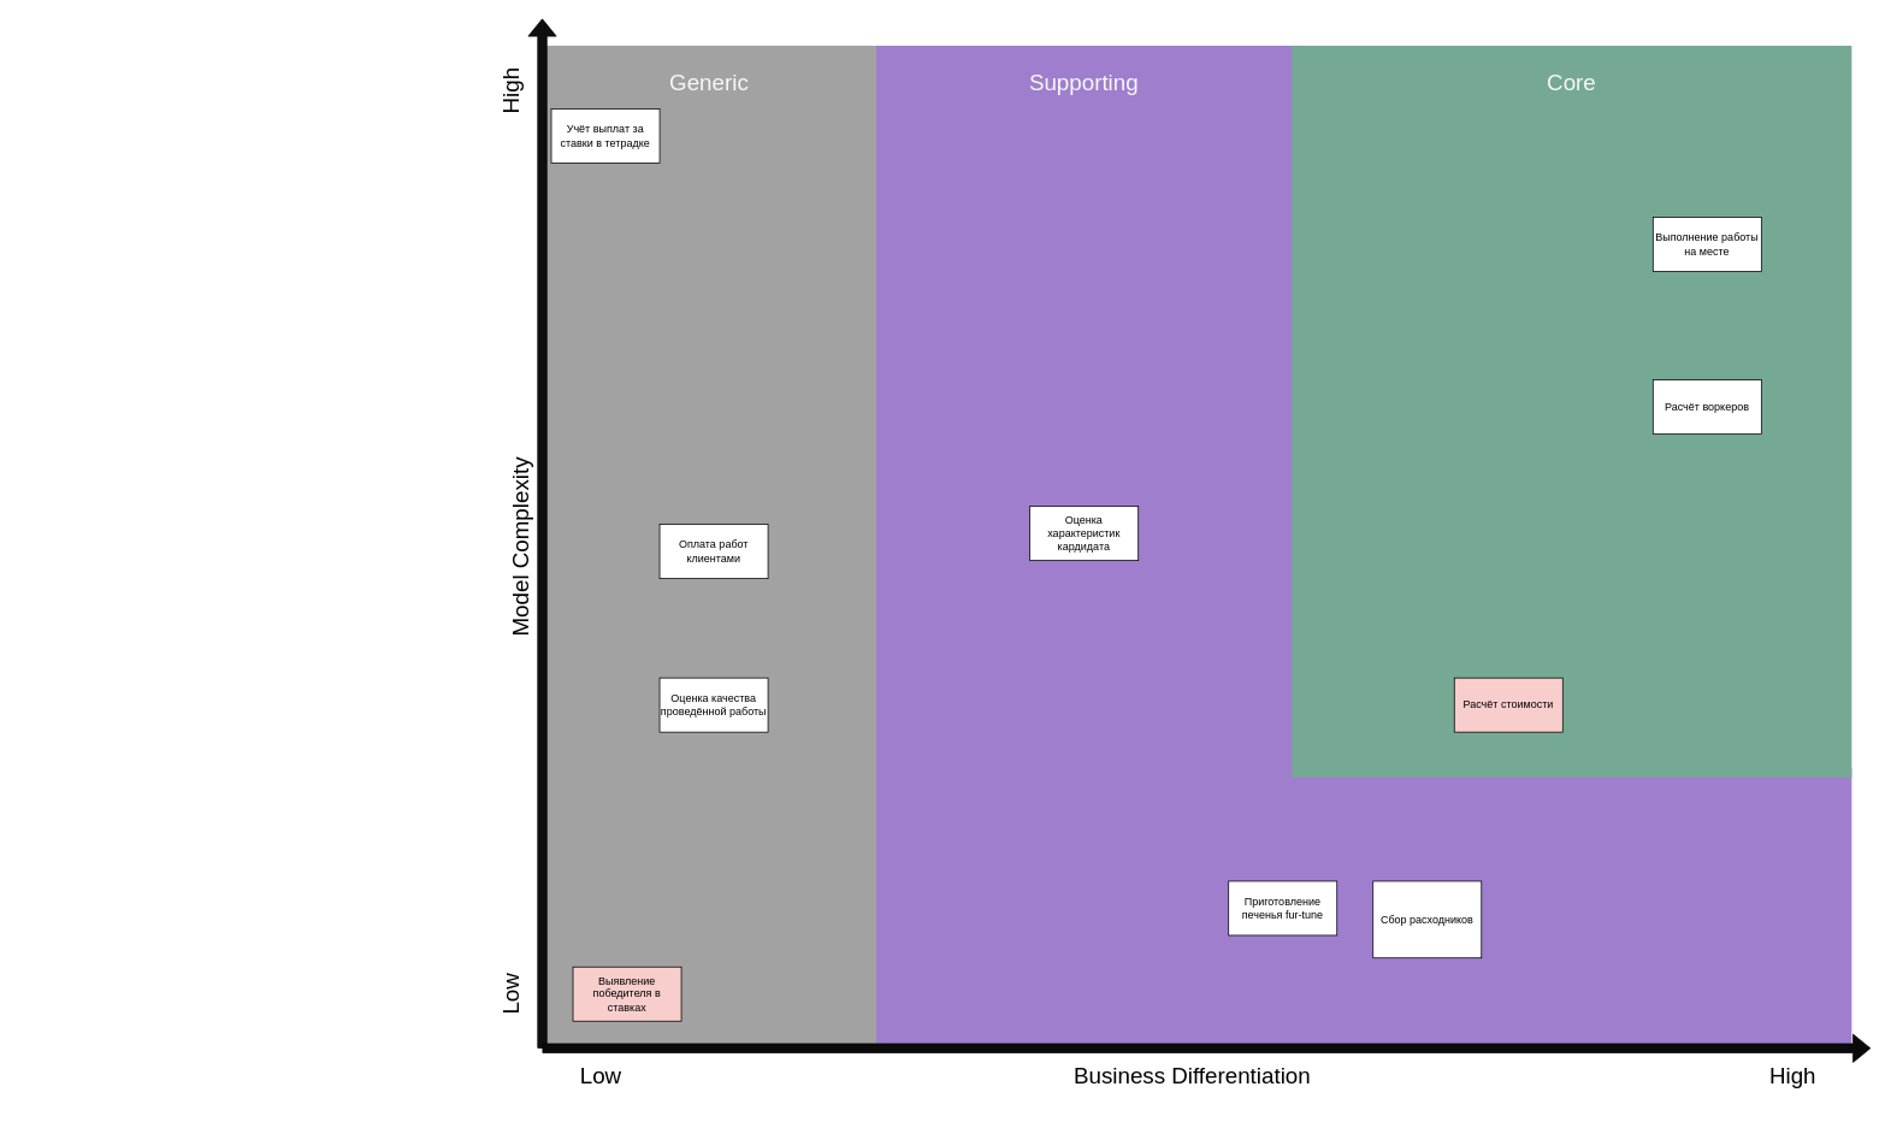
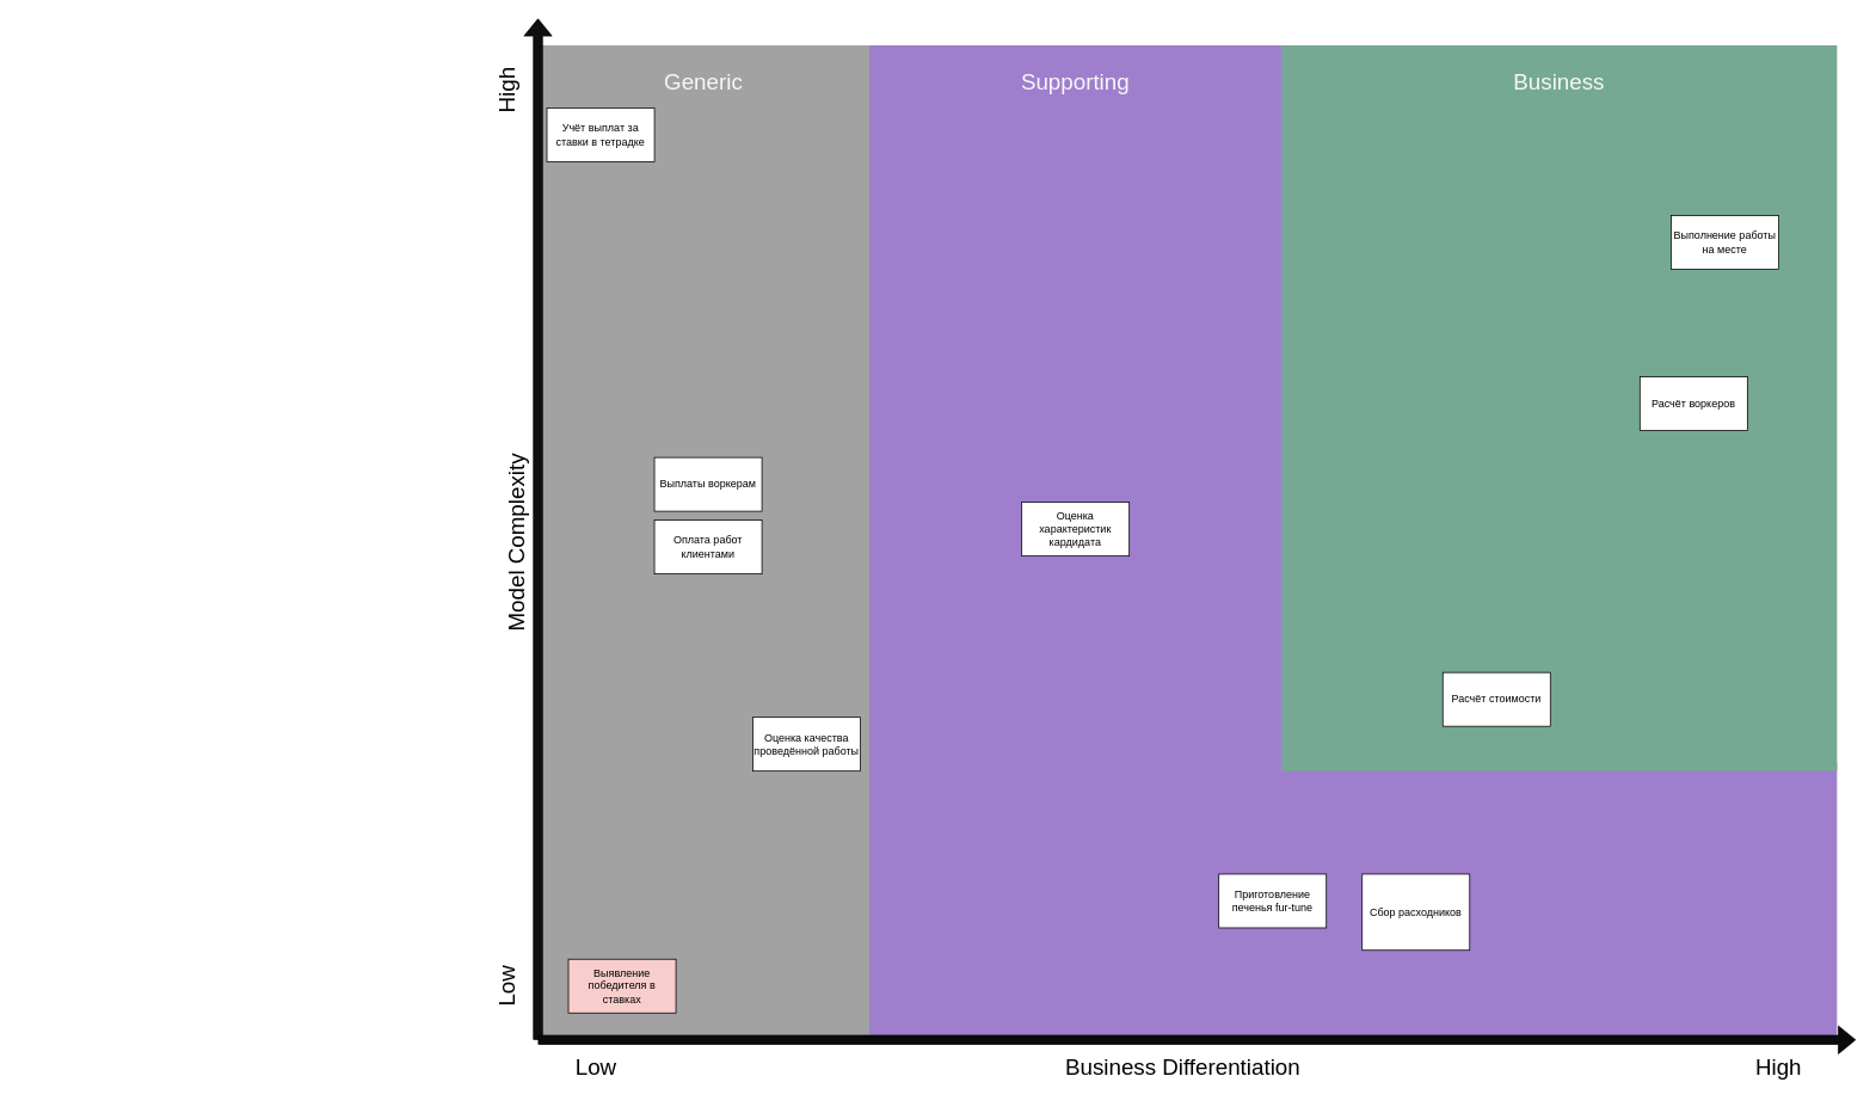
  <mxCell id="0" />
  <mxCell id="1" parent="0" />
  <mxCell id="2" value="" style="group;movable=1;resizable=1;rotatable=1;deletable=1;editable=1;locked=0;connectable=1;" vertex="1" connectable="0" parent="1"><mxGeometry x="535" y="20" width="1536.111" height="1200" as="geometry" /></mxCell>
  <mxCell id="3" value="" style="group" vertex="1" connectable="0" parent="2"><mxGeometry x="65" width="1471.111" height="1140" as="geometry" /></mxCell>
  <mxCell id="4" value="" style="rounded=0;whiteSpace=wrap;html=1;fillColor=#9f7ecd;strokeColor=none;" vertex="1" parent="3"><mxGeometry x="360" y="30" width="480" height="1110" as="geometry" /></mxCell>
  <mxCell id="5" value="" style="rounded=0;whiteSpace=wrap;html=1;fillColor=#9f7ecd;strokeColor=none;" vertex="1" parent="3"><mxGeometry x="830" y="830" width="620" height="310" as="geometry" /></mxCell>
  <mxCell id="6" value="" style="rounded=0;whiteSpace=wrap;html=1;fillColor=#a2a2a2;strokeColor=none;" vertex="1" parent="3"><mxGeometry y="30" width="370" height="1110" as="geometry" /></mxCell>
  <mxCell id="7" value="" style="rounded=0;whiteSpace=wrap;html=1;strokeColor=none;fillColor=#75a993;" vertex="1" parent="3"><mxGeometry x="830" y="30" width="620" height="810" as="geometry" /></mxCell>
  <mxCell id="8" value="" style="shape=flexArrow;endArrow=classic;html=1;rounded=0;exitX=0;exitY=1;exitDx=0;exitDy=0;fillColor=#0F0F0F;" edge="1" parent="3" source="6"><mxGeometry width="50" height="50" relative="1" as="geometry"><mxPoint x="-120" y="500" as="sourcePoint" /><mxPoint as="targetPoint" /></mxGeometry></mxCell>
  <mxCell id="9" value="" style="shape=flexArrow;endArrow=classic;html=1;rounded=0;exitX=0;exitY=1;exitDx=0;exitDy=0;fillColor=#0A0A0A;" edge="1" parent="3" source="6"><mxGeometry width="50" height="50" relative="1" as="geometry"><mxPoint x="360" y="1110" as="sourcePoint" /><mxPoint x="1471.111" y="1140" as="targetPoint" /></mxGeometry></mxCell>
  <mxCell id="10" value="&lt;font color=&quot;#f7f7f7&quot; style=&quot;font-size: 25px;&quot;&gt;Generic&lt;/font&gt;" style="text;html=1;strokeColor=none;fillColor=none;align=center;verticalAlign=middle;whiteSpace=wrap;rounded=0;" vertex="1" parent="3"><mxGeometry x="75" y="40" width="220" height="60" as="geometry" /></mxCell>
  <mxCell id="11" value="&lt;font color=&quot;#f7f7f7&quot; style=&quot;font-size: 25px;&quot;&gt;Supporting&lt;/font&gt;" style="text;html=1;strokeColor=none;fillColor=none;align=center;verticalAlign=middle;whiteSpace=wrap;rounded=0;" vertex="1" parent="3"><mxGeometry x="490" y="40" width="220" height="60" as="geometry" /></mxCell>
- <mxCell id="12" value="&lt;font color=&quot;#f7f7f7&quot; style=&quot;font-size: 25px;&quot;&gt;Core&lt;/font&gt;" style="text;html=1;strokeColor=none;fillColor=none;align=center;verticalAlign=middle;whiteSpace=wrap;rounded=0;" vertex="1" parent="3"><mxGeometry x="1030" y="40" width="220" height="60" as="geometry" /></mxCell>
+ <mxCell id="12" value="&lt;font color=&quot;#f7f7f7&quot; style=&quot;font-size: 25px;&quot;&gt;Business&lt;/font&gt;" style="text;html=1;strokeColor=none;fillColor=none;align=center;verticalAlign=middle;whiteSpace=wrap;rounded=0;" vertex="1" parent="3"><mxGeometry x="1030" y="40" width="220" height="60" as="geometry" /></mxCell>
  <mxCell id="13" value="Оценка характеристик кардидата" style="rounded=0;whiteSpace=wrap;html=1;" vertex="1" parent="3"><mxGeometry x="540" y="540" width="120" height="60" as="geometry" /></mxCell>
  <mxCell id="14" value="Приготовление печенья fur-tune" style="rounded=0;whiteSpace=wrap;html=1;" vertex="1" parent="3"><mxGeometry x="760" y="955" width="120" height="60" as="geometry" /></mxCell>
  <mxCell id="15" value="Сбор расходников" style="rounded=0;whiteSpace=wrap;html=1;" vertex="1" parent="3"><mxGeometry x="920" y="955" width="120" height="85" as="geometry" /></mxCell>
  <mxCell id="16" value="Расчёт воркеров" style="rounded=0;whiteSpace=wrap;html=1;" vertex="1" parent="3"><mxGeometry x="1230" y="400" width="120" height="60" as="geometry" /></mxCell>
- <mxCell id="17" value="Расчёт стоимости" style="rounded=0;whiteSpace=wrap;html=1;fillColor=#f8cecc;" vertex="1" parent="3"><mxGeometry x="1010" y="730" width="120" height="60" as="geometry" /></mxCell>
- <mxCell id="18" value="Выполнение работы на месте" style="rounded=0;whiteSpace=wrap;html=1;" vertex="1" parent="3"><mxGeometry x="1230" y="220" width="120" height="60" as="geometry" /></mxCell>
- <mxCell id="19" value="Оценка качества проведённой работы" style="rounded=0;whiteSpace=wrap;html=1;" vertex="1" parent="3"><mxGeometry x="130" y="730" width="120" height="60" as="geometry" /></mxCell>
+ <mxCell id="17" value="Расчёт стоимости" style="rounded=0;whiteSpace=wrap;html=1;" vertex="1" parent="3"><mxGeometry x="1010" y="730" width="120" height="60" as="geometry" /></mxCell>
+ <mxCell id="18" value="Выполнение работы на месте" style="rounded=0;whiteSpace=wrap;html=1;" vertex="1" parent="3"><mxGeometry x="1265" y="220" width="120" height="60" as="geometry" /></mxCell>
+ <mxCell id="19" value="Оценка качества проведённой работы" style="rounded=0;whiteSpace=wrap;html=1;" vertex="1" parent="3"><mxGeometry x="240" y="780" width="120" height="60" as="geometry" /></mxCell>
  <mxCell id="20" value="Выявление победителя в ставках" style="rounded=0;whiteSpace=wrap;html=1;fillColor=#f8cecc;" vertex="1" parent="3"><mxGeometry x="34" y="1050" width="120" height="60" as="geometry" /></mxCell>
  <mxCell id="21" value="Учёт выплат за ставки в тетрадке" style="rounded=0;whiteSpace=wrap;html=1;" vertex="1" parent="3"><mxGeometry x="10" y="100" width="120" height="60" as="geometry" /></mxCell>
  <mxCell id="22" value="Оплата работ клиентами" style="rounded=0;whiteSpace=wrap;html=1;" vertex="1" parent="3"><mxGeometry x="130" y="560" width="120" height="60" as="geometry" /></mxCell>
+ <mxCell id="23" value="Выплаты воркерам" style="rounded=0;whiteSpace=wrap;html=1;" vertex="1" parent="3"><mxGeometry x="130" y="490" width="120" height="60" as="geometry" /></mxCell>
  <mxCell id="24" value="&lt;font style=&quot;font-size: 25px;&quot;&gt;Business Differentiation&lt;/font&gt;" style="text;html=1;strokeColor=none;fillColor=none;align=center;verticalAlign=middle;whiteSpace=wrap;rounded=0;" vertex="1" parent="2"><mxGeometry x="65" y="1140" width="1440" height="60" as="geometry" /></mxCell>
  <mxCell id="25" value="&lt;font style=&quot;font-size: 25px;&quot;&gt;Low&lt;/font&gt;" style="text;html=1;strokeColor=none;fillColor=none;align=center;verticalAlign=middle;whiteSpace=wrap;rounded=0;" vertex="1" parent="2"><mxGeometry x="75" y="1140" width="110" height="60" as="geometry" /></mxCell>
  <mxCell id="26" value="&lt;font style=&quot;font-size: 25px;&quot;&gt;High&lt;/font&gt;" style="text;html=1;strokeColor=none;fillColor=none;align=center;verticalAlign=middle;whiteSpace=wrap;rounded=0;" vertex="1" parent="2"><mxGeometry x="1395" y="1140" width="110" height="60" as="geometry" /></mxCell>
  <mxCell id="27" value="&lt;font style=&quot;font-size: 25px;&quot;&gt;Model Complexity&lt;br&gt;&lt;/font&gt;" style="text;html=1;strokeColor=none;fillColor=none;align=center;verticalAlign=middle;whiteSpace=wrap;rounded=0;rotation=-90;" vertex="1" parent="2"><mxGeometry x="-515" y="555" width="1110" height="60" as="geometry" /></mxCell>
  <mxCell id="28" value="&lt;font style=&quot;font-size: 25px;&quot;&gt;Low&lt;/font&gt;" style="text;html=1;strokeColor=none;fillColor=none;align=center;verticalAlign=middle;whiteSpace=wrap;rounded=0;rotation=-90;" vertex="1" parent="2"><mxGeometry x="-25" y="1050" width="110" height="60" as="geometry" /></mxCell>
  <mxCell id="29" value="&lt;font style=&quot;font-size: 25px;&quot;&gt;High&lt;/font&gt;" style="text;html=1;strokeColor=none;fillColor=none;align=center;verticalAlign=middle;whiteSpace=wrap;rounded=0;rotation=-90;" vertex="1" parent="2"><mxGeometry x="-25" y="50" width="110" height="60" as="geometry" /></mxCell>
